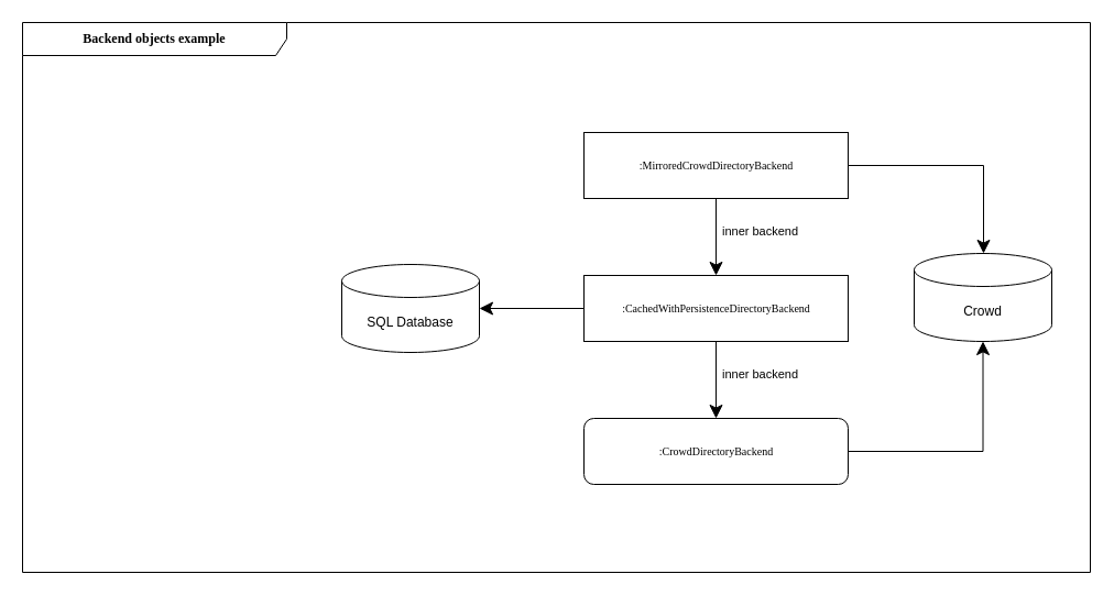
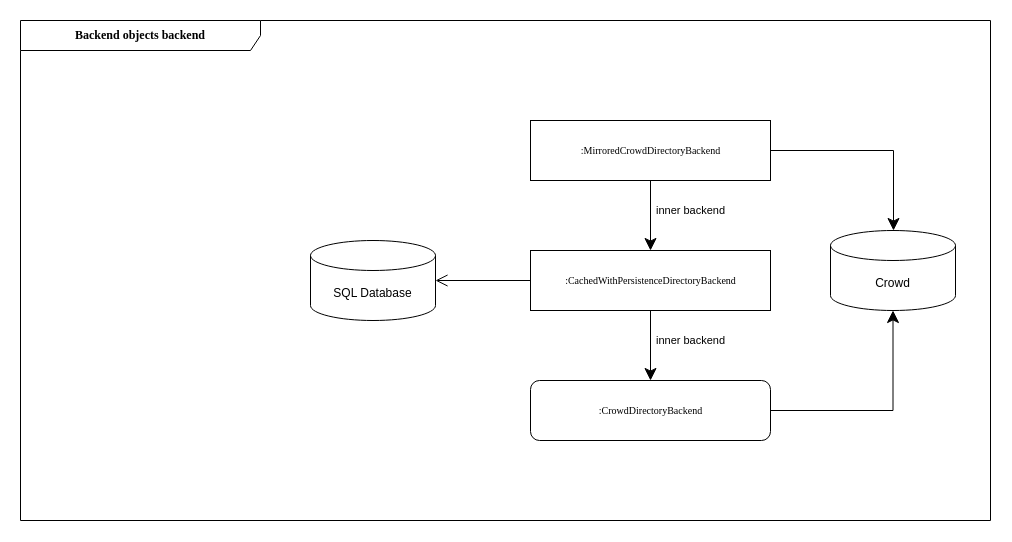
  <mxCell id="0" />
  <mxCell id="1" parent="0" />
- <mxCell id="2" value="&lt;b&gt;&lt;font style=&quot;font-size: 12px&quot;&gt;Backend objects example&lt;/font&gt;&lt;/b&gt;" style="shape=umlFrame;whiteSpace=wrap;html=1;rounded=0;shadow=0;comic=0;labelBackgroundColor=none;strokeWidth=1;fontFamily=Verdana;fontSize=10;align=center;width=240;height=30;" parent="1" vertex="1"><mxGeometry x="20" y="20" width="970" height="500" as="geometry" /></mxCell>
+ <mxCell id="2" value="&lt;b&gt;&lt;font style=&quot;font-size: 12px&quot;&gt;Backend objects backend&lt;/font&gt;&lt;/b&gt;" style="shape=umlFrame;whiteSpace=wrap;html=1;rounded=0;shadow=0;comic=0;labelBackgroundColor=none;strokeWidth=1;fontFamily=Verdana;fontSize=10;align=center;width=240;height=30;" parent="1" vertex="1"><mxGeometry x="20" y="20" width="970" height="500" as="geometry" /></mxCell>
  <mxCell id="3" value="Crowd" style="shape=cylinder3;whiteSpace=wrap;html=1;boundedLbl=1;backgroundOutline=1;size=15;" parent="1" vertex="1"><mxGeometry x="830" y="230" width="125" height="80" as="geometry" /></mxCell>
  <mxCell id="4" style="edgeStyle=orthogonalEdgeStyle;rounded=0;html=1;labelBackgroundColor=none;startFill=0;endArrow=classic;endFill=1;endSize=10;fontFamily=Verdana;fontSize=10;" parent="1" source="8" target="3" edge="1"><mxGeometry relative="1" as="geometry"><Array as="points" /><mxPoint x="605" y="420" as="sourcePoint" /><mxPoint x="480" y="390" as="targetPoint" /></mxGeometry></mxCell>
  <mxCell id="5" style="edgeStyle=orthogonalEdgeStyle;rounded=0;html=1;labelBackgroundColor=none;startFill=0;endArrow=classic;endFill=1;endSize=10;fontFamily=Verdana;fontSize=10;" parent="1" source="9" target="3" edge="1"><mxGeometry relative="1" as="geometry"><Array as="points"><mxPoint x="893" y="150" /></Array><mxPoint x="485" y="560" as="sourcePoint" /><mxPoint x="485" y="610" as="targetPoint" /></mxGeometry></mxCell>
  <mxCell id="6" value="SQL Database" style="shape=cylinder3;whiteSpace=wrap;html=1;boundedLbl=1;backgroundOutline=1;size=15;" parent="1" vertex="1"><mxGeometry x="310" y="240" width="125" height="80" as="geometry" /></mxCell>
- <mxCell id="7" style="edgeStyle=orthogonalEdgeStyle;rounded=0;html=1;labelBackgroundColor=none;startFill=0;endArrow=classic;endFill=1;endSize=10;fontFamily=Verdana;fontSize=10;" parent="1" source="11" target="6" edge="1"><mxGeometry relative="1" as="geometry"><Array as="points" /><mxPoint x="583" y="760" as="sourcePoint" /><mxPoint x="583" y="710" as="targetPoint" /></mxGeometry></mxCell>
+ <mxCell id="7" style="edgeStyle=orthogonalEdgeStyle;rounded=0;html=1;labelBackgroundColor=none;startFill=0;endArrow=open;endFill=1;endSize=10;fontFamily=Verdana;fontSize=10;" parent="1" source="11" target="6" edge="1"><mxGeometry relative="1" as="geometry"><Array as="points" /><mxPoint x="583" y="760" as="sourcePoint" /><mxPoint x="583" y="710" as="targetPoint" /></mxGeometry></mxCell>
  <mxCell id="8" value=":CrowdDirectoryBackend" style="html=1;shadow=0;comic=0;labelBackgroundColor=none;strokeWidth=1;fontFamily=Verdana;fontSize=10;align=center;rounded=1;" vertex="1" parent="1"><mxGeometry x="530" y="380" width="240" height="60" as="geometry" /></mxCell>
  <mxCell id="9" value=":MirroredCrowdDirectoryBackend" style="html=1;rounded=0;shadow=0;comic=0;labelBackgroundColor=none;strokeWidth=1;fontFamily=Verdana;fontSize=10;align=center;" vertex="1" parent="1"><mxGeometry x="530" y="120" width="240" height="60" as="geometry" /></mxCell>
  <mxCell id="10" value="&lt;span style=&quot;font-family: &amp;#34;helvetica&amp;#34; ; font-size: 11px ; background-color: rgb(255 , 255 , 255)&quot;&gt;inner backend&lt;/span&gt;" style="edgeStyle=orthogonalEdgeStyle;rounded=0;html=1;labelBackgroundColor=none;startFill=0;endArrow=classic;endFill=1;endSize=10;fontFamily=Verdana;fontSize=10;" edge="1" parent="1" source="9" target="11"><mxGeometry x="-0.143" y="40" relative="1" as="geometry"><Array as="points" /><mxPoint x="650" y="210" as="sourcePoint" /><mxPoint x="540" y="190" as="targetPoint" /><mxPoint as="offset" /></mxGeometry></mxCell>
  <mxCell id="11" value=":CachedWithPersistenceDirectoryBackend" style="html=1;rounded=0;shadow=0;comic=0;labelBackgroundColor=none;strokeWidth=1;fontFamily=Verdana;fontSize=10;align=center;" vertex="1" parent="1"><mxGeometry x="530" y="250" width="240" height="60" as="geometry" /></mxCell>
  <mxCell id="12" value="&lt;meta charset=&quot;utf-8&quot;&gt;&lt;span style=&quot;color: rgb(0, 0, 0); font-family: helvetica; font-size: 11px; font-style: normal; font-weight: 400; letter-spacing: normal; text-align: center; text-indent: 0px; text-transform: none; word-spacing: 0px; background-color: rgb(255, 255, 255); display: inline; float: none;&quot;&gt;inner backend&lt;/span&gt;" style="edgeStyle=orthogonalEdgeStyle;rounded=0;html=1;labelBackgroundColor=none;startFill=0;endArrow=classic;endFill=1;endSize=10;fontFamily=Verdana;fontSize=10;" edge="1" parent="1" source="11" target="8"><mxGeometry x="-0.143" y="40" relative="1" as="geometry"><Array as="points" /><mxPoint x="635" y="220" as="sourcePoint" /><mxPoint x="635" y="260" as="targetPoint" /><mxPoint as="offset" /></mxGeometry></mxCell>
